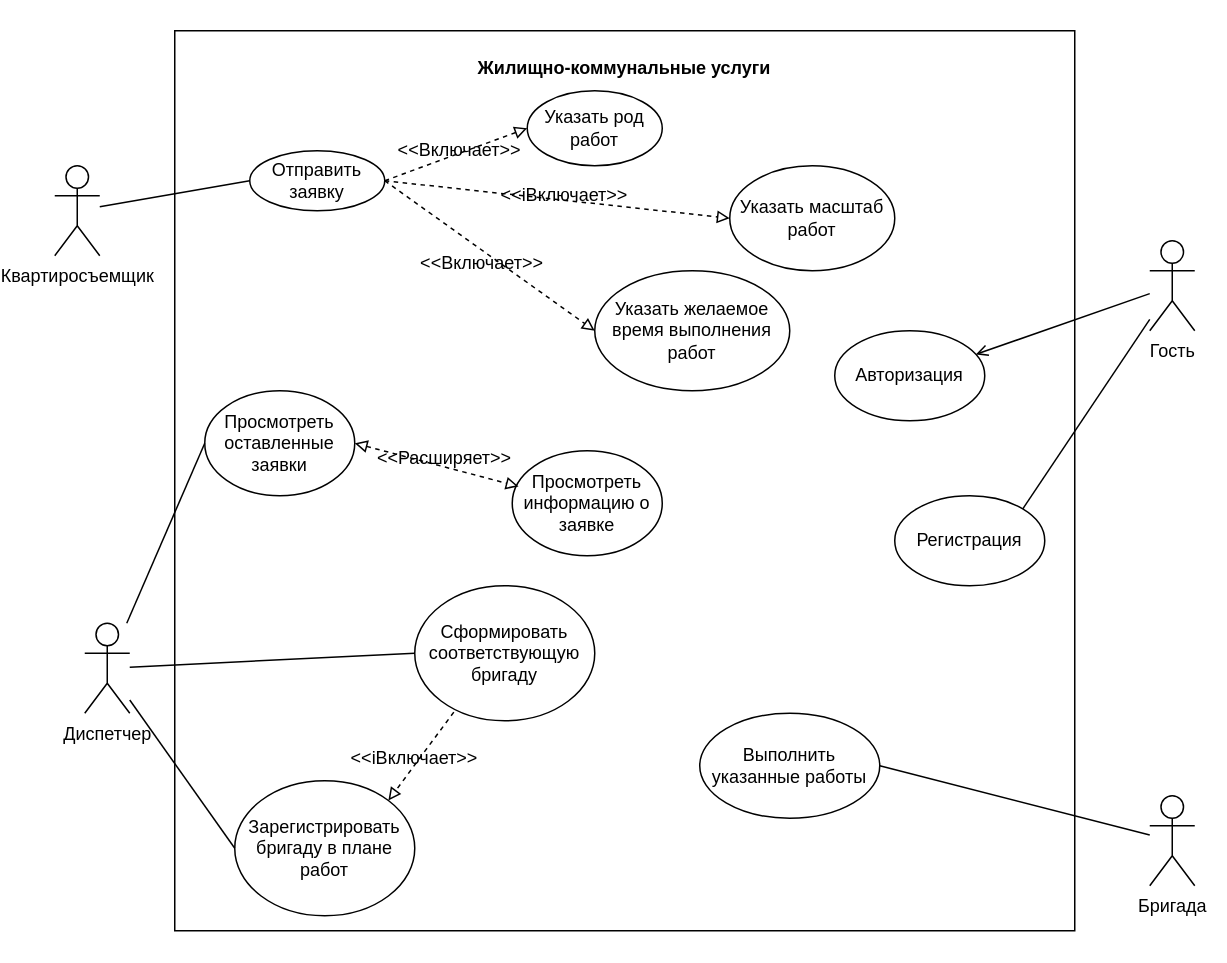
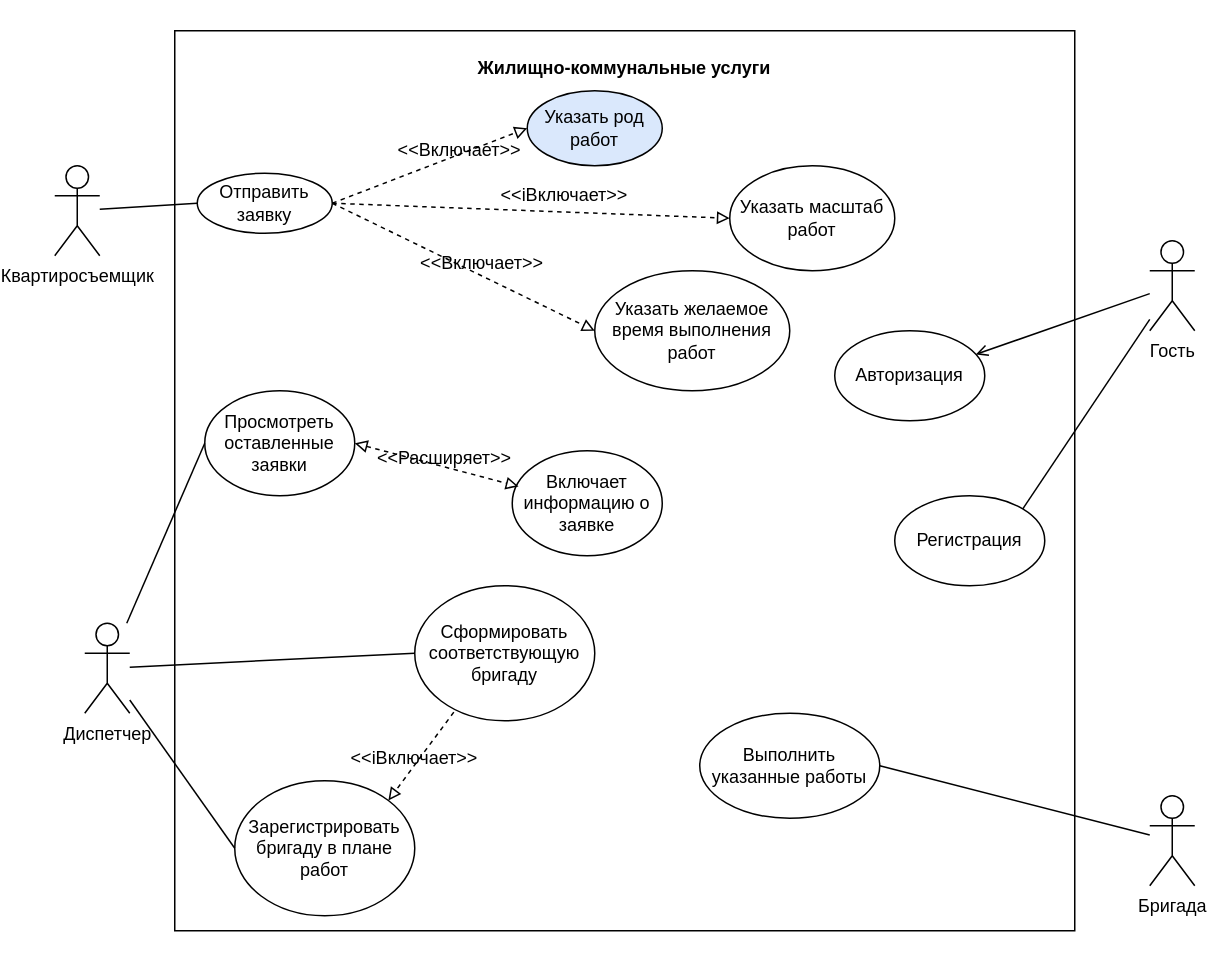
  <mxCell id="0" />
  <mxCell id="1" parent="0" />
  <mxCell id="2" value="" style="whiteSpace=wrap;html=1;aspect=fixed;" parent="1" vertex="1"><mxGeometry x="100" y="20" width="600" height="600" as="geometry" /></mxCell>
  <mxCell id="3" value="Квартиросъемщик" style="shape=umlActor;verticalLabelPosition=bottom;verticalAlign=top;html=1;outlineConnect=0;" parent="1" vertex="1"><mxGeometry x="20" y="110" width="30" height="60" as="geometry" /></mxCell>
  <mxCell id="4" value="&lt;b&gt;Жилищно-коммунальные услуги&lt;/b&gt;" style="text;html=1;strokeColor=none;fillColor=none;align=center;verticalAlign=middle;whiteSpace=wrap;rounded=0;" parent="1" vertex="1"><mxGeometry x="300" y="30" width="200" height="30" as="geometry" /></mxCell>
- <mxCell id="5" value="Отправить заявку" style="ellipse;whiteSpace=wrap;html=1;" parent="1" vertex="1"><mxGeometry x="150" y="100" width="90" height="40" as="geometry" /></mxCell>
- <mxCell id="6" value="Указать род работ" style="ellipse;whiteSpace=wrap;html=1;" parent="1" vertex="1"><mxGeometry x="335" y="60" width="90" height="50" as="geometry" /></mxCell>
+ <mxCell id="5" value="Отправить заявку" style="ellipse;whiteSpace=wrap;html=1;" parent="1" vertex="1"><mxGeometry x="115" y="115" width="90" height="40" as="geometry" /></mxCell>
+ <mxCell id="6" value="Указать род работ" style="ellipse;whiteSpace=wrap;html=1;fillColor=#dae8fc;" parent="1" vertex="1"><mxGeometry x="335" y="60" width="90" height="50" as="geometry" /></mxCell>
  <mxCell id="7" value="Указать масштаб работ" style="ellipse;whiteSpace=wrap;html=1;" parent="1" vertex="1"><mxGeometry x="470" y="110" width="110" height="70" as="geometry" /></mxCell>
  <mxCell id="8" value="Указать желаемое время выполнения работ" style="ellipse;whiteSpace=wrap;html=1;" parent="1" vertex="1"><mxGeometry x="380" y="180" width="130" height="80" as="geometry" /></mxCell>
  <mxCell id="9" value="" style="endArrow=block;html=1;rounded=0;exitX=1;exitY=0.5;exitDx=0;exitDy=0;entryX=0;entryY=0.5;entryDx=0;entryDy=0;endFill=0;dashed=1;" parent="1" source="5" target="6" edge="1"><mxGeometry width="50" height="50" relative="1" as="geometry"><mxPoint x="290" y="210" as="sourcePoint" /><mxPoint x="340" y="160" as="targetPoint" /></mxGeometry></mxCell>
  <mxCell id="10" value="" style="endArrow=block;html=1;rounded=0;exitX=1;exitY=0.5;exitDx=0;exitDy=0;entryX=0;entryY=0.5;entryDx=0;entryDy=0;endFill=0;dashed=1;" parent="1" source="5" target="7" edge="1"><mxGeometry width="50" height="50" relative="1" as="geometry"><mxPoint x="230" y="300" as="sourcePoint" /><mxPoint x="280" y="250" as="targetPoint" /></mxGeometry></mxCell>
  <mxCell id="11" value="" style="endArrow=block;html=1;rounded=0;exitX=1;exitY=0.5;exitDx=0;exitDy=0;endFill=0;dashed=1;entryX=0;entryY=0.5;entryDx=0;entryDy=0;" parent="1" source="5" target="8" edge="1"><mxGeometry width="50" height="50" relative="1" as="geometry"><mxPoint x="280" y="230" as="sourcePoint" /><mxPoint x="330" y="180" as="targetPoint" /></mxGeometry></mxCell>
  <mxCell id="12" value="&amp;lt;&amp;lt;Включает&amp;gt;&amp;gt;" style="text;html=1;strokeColor=none;fillColor=none;align=center;verticalAlign=middle;whiteSpace=wrap;rounded=0;" parent="1" vertex="1"><mxGeometry x="260" y="85" width="60" height="30" as="geometry" /></mxCell>
  <mxCell id="13" value="&amp;lt;&amp;lt;iВключает&amp;gt;&amp;gt;" style="text;html=1;strokeColor=none;fillColor=none;align=center;verticalAlign=middle;whiteSpace=wrap;rounded=0;" parent="1" vertex="1"><mxGeometry x="330" y="115" width="60" height="30" as="geometry" /></mxCell>
  <mxCell id="14" value="&amp;lt;&amp;lt;Включает&amp;gt;&amp;gt;" style="text;html=1;strokeColor=none;fillColor=none;align=center;verticalAlign=middle;whiteSpace=wrap;rounded=0;" parent="1" vertex="1"><mxGeometry x="275" y="160" width="60" height="30" as="geometry" /></mxCell>
  <mxCell id="15" value="Диспетчер" style="shape=umlActor;verticalLabelPosition=bottom;verticalAlign=top;html=1;outlineConnect=0;" parent="1" vertex="1"><mxGeometry x="40" y="415" width="30" height="60" as="geometry" /></mxCell>
  <mxCell id="16" value="" style="endArrow=none;html=1;rounded=0;entryX=0;entryY=0.5;entryDx=0;entryDy=0;endFill=0;" parent="1" source="3" target="5" edge="1"><mxGeometry width="50" height="50" relative="1" as="geometry"><mxPoint x="120" y="190" as="sourcePoint" /><mxPoint x="130" y="260" as="targetPoint" /></mxGeometry></mxCell>
  <mxCell id="17" value="Сформировать соответствующую бригаду" style="ellipse;whiteSpace=wrap;html=1;" parent="1" vertex="1"><mxGeometry x="260" y="390" width="120" height="90" as="geometry" /></mxCell>
  <mxCell id="18" value="Зарегистрировать бригаду в плане работ" style="ellipse;whiteSpace=wrap;html=1;" parent="1" vertex="1"><mxGeometry x="140" y="520" width="120" height="90" as="geometry" /></mxCell>
  <mxCell id="19" value="" style="endArrow=none;html=1;rounded=0;entryX=0;entryY=0.5;entryDx=0;entryDy=0;endFill=0;" parent="1" source="15" target="17" edge="1"><mxGeometry width="50" height="50" relative="1" as="geometry"><mxPoint x="0" y="390" as="sourcePoint" /><mxPoint x="50" y="340" as="targetPoint" /></mxGeometry></mxCell>
  <mxCell id="20" value="" style="endArrow=none;html=1;rounded=0;entryX=0;entryY=0.5;entryDx=0;entryDy=0;endFill=0;" parent="1" source="15" target="18" edge="1"><mxGeometry width="50" height="50" relative="1" as="geometry"><mxPoint x="10" y="330" as="sourcePoint" /><mxPoint x="60" y="280" as="targetPoint" /></mxGeometry></mxCell>
  <mxCell id="21" value="Бригада" style="shape=umlActor;verticalLabelPosition=bottom;verticalAlign=top;html=1;outlineConnect=0;" parent="1" vertex="1"><mxGeometry x="750" y="530" width="30" height="60" as="geometry" /></mxCell>
  <mxCell id="22" value="Выполнить указанные работы" style="ellipse;whiteSpace=wrap;html=1;" parent="1" vertex="1"><mxGeometry x="450" y="475" width="120" height="70" as="geometry" /></mxCell>
  <mxCell id="23" value="Просмотреть оставленные заявки" style="ellipse;whiteSpace=wrap;html=1;" parent="1" vertex="1"><mxGeometry x="120" y="260" width="100" height="70" as="geometry" /></mxCell>
  <mxCell id="24" value="" style="endArrow=none;html=1;rounded=0;entryX=0;entryY=0.5;entryDx=0;entryDy=0;endFill=0;" parent="1" source="15" target="23" edge="1"><mxGeometry width="50" height="50" relative="1" as="geometry"><mxPoint x="70" y="400" as="sourcePoint" /><mxPoint x="120" y="350" as="targetPoint" /></mxGeometry></mxCell>
  <mxCell id="25" value="" style="endArrow=none;html=1;rounded=0;entryX=1;entryY=0.5;entryDx=0;entryDy=0;endFill=0;" parent="1" source="21" target="22" edge="1"><mxGeometry width="50" height="50" relative="1" as="geometry"><mxPoint x="760" y="560" as="sourcePoint" /><mxPoint x="710" y="300" as="targetPoint" /></mxGeometry></mxCell>
  <mxCell id="26" value="" style="endArrow=block;html=1;rounded=0;exitX=0.217;exitY=0.936;exitDx=0;exitDy=0;exitPerimeter=0;entryX=1;entryY=0;entryDx=0;entryDy=0;dashed=1;endFill=0;" parent="1" source="17" target="18" edge="1"><mxGeometry width="50" height="50" relative="1" as="geometry"><mxPoint x="40" y="350" as="sourcePoint" /><mxPoint x="90" y="300" as="targetPoint" /></mxGeometry></mxCell>
  <mxCell id="27" value="&amp;lt;&amp;lt;iВключает&amp;gt;&amp;gt;" style="text;html=1;strokeColor=none;fillColor=none;align=center;verticalAlign=middle;whiteSpace=wrap;rounded=0;" parent="1" vertex="1"><mxGeometry x="230" y="490" width="60" height="30" as="geometry" /></mxCell>
  <mxCell id="28" value="Гость" style="shape=umlActor;verticalLabelPosition=bottom;verticalAlign=top;html=1;outlineConnect=0;" parent="1" vertex="1"><mxGeometry x="750" y="160" width="30" height="60" as="geometry" /></mxCell>
  <mxCell id="29" value="Авторизация" style="ellipse;whiteSpace=wrap;html=1;" parent="1" vertex="1"><mxGeometry x="540" y="220" width="100" height="60" as="geometry" /></mxCell>
  <mxCell id="30" value="Регистрация" style="ellipse;whiteSpace=wrap;html=1;" parent="1" vertex="1"><mxGeometry x="580" y="330" width="100" height="60" as="geometry" /></mxCell>
  <mxCell id="31" value="" style="endArrow=open;html=1;rounded=0;endFill=0;entryX=0.94;entryY=0.263;entryDx=0;entryDy=0;entryPerimeter=0;" parent="1" source="28" target="29" edge="1"><mxGeometry width="50" height="50" relative="1" as="geometry"><mxPoint x="60" y="147" as="sourcePoint" /><mxPoint x="750" y="280" as="targetPoint" /></mxGeometry></mxCell>
  <mxCell id="32" value="" style="endArrow=none;html=1;rounded=0;endFill=0;entryX=1;entryY=0;entryDx=0;entryDy=0;" parent="1" source="28" target="30" edge="1"><mxGeometry width="50" height="50" relative="1" as="geometry"><mxPoint x="760" y="205" as="sourcePoint" /><mxPoint x="644" y="246" as="targetPoint" /></mxGeometry></mxCell>
- <mxCell id="33" value="Просмотреть информацию о заявке" style="ellipse;whiteSpace=wrap;html=1;" parent="1" vertex="1"><mxGeometry x="325" y="300" width="100" height="70" as="geometry" /></mxCell>
+ <mxCell id="33" value="Включает информацию о заявке" style="ellipse;whiteSpace=wrap;html=1;" parent="1" vertex="1"><mxGeometry x="325" y="300" width="100" height="70" as="geometry" /></mxCell>
  <mxCell id="34" value="" style="endArrow=block;html=1;rounded=0;exitX=1;exitY=0.5;exitDx=0;exitDy=0;endFill=0;dashed=1;entryX=0.042;entryY=0.34;entryDx=0;entryDy=0;entryPerimeter=0;startArrow=block;startFill=0;" parent="1" source="23" target="33" edge="1"><mxGeometry width="50" height="50" relative="1" as="geometry"><mxPoint x="250" y="130" as="sourcePoint" /><mxPoint x="390" y="230" as="targetPoint" /></mxGeometry></mxCell>
  <mxCell id="35" value="&amp;lt;&amp;lt;Расширяет&amp;gt;&amp;gt;" style="text;html=1;strokeColor=none;fillColor=none;align=center;verticalAlign=middle;whiteSpace=wrap;rounded=0;" parent="1" vertex="1"><mxGeometry x="250" y="290" width="60" height="30" as="geometry" /></mxCell>
